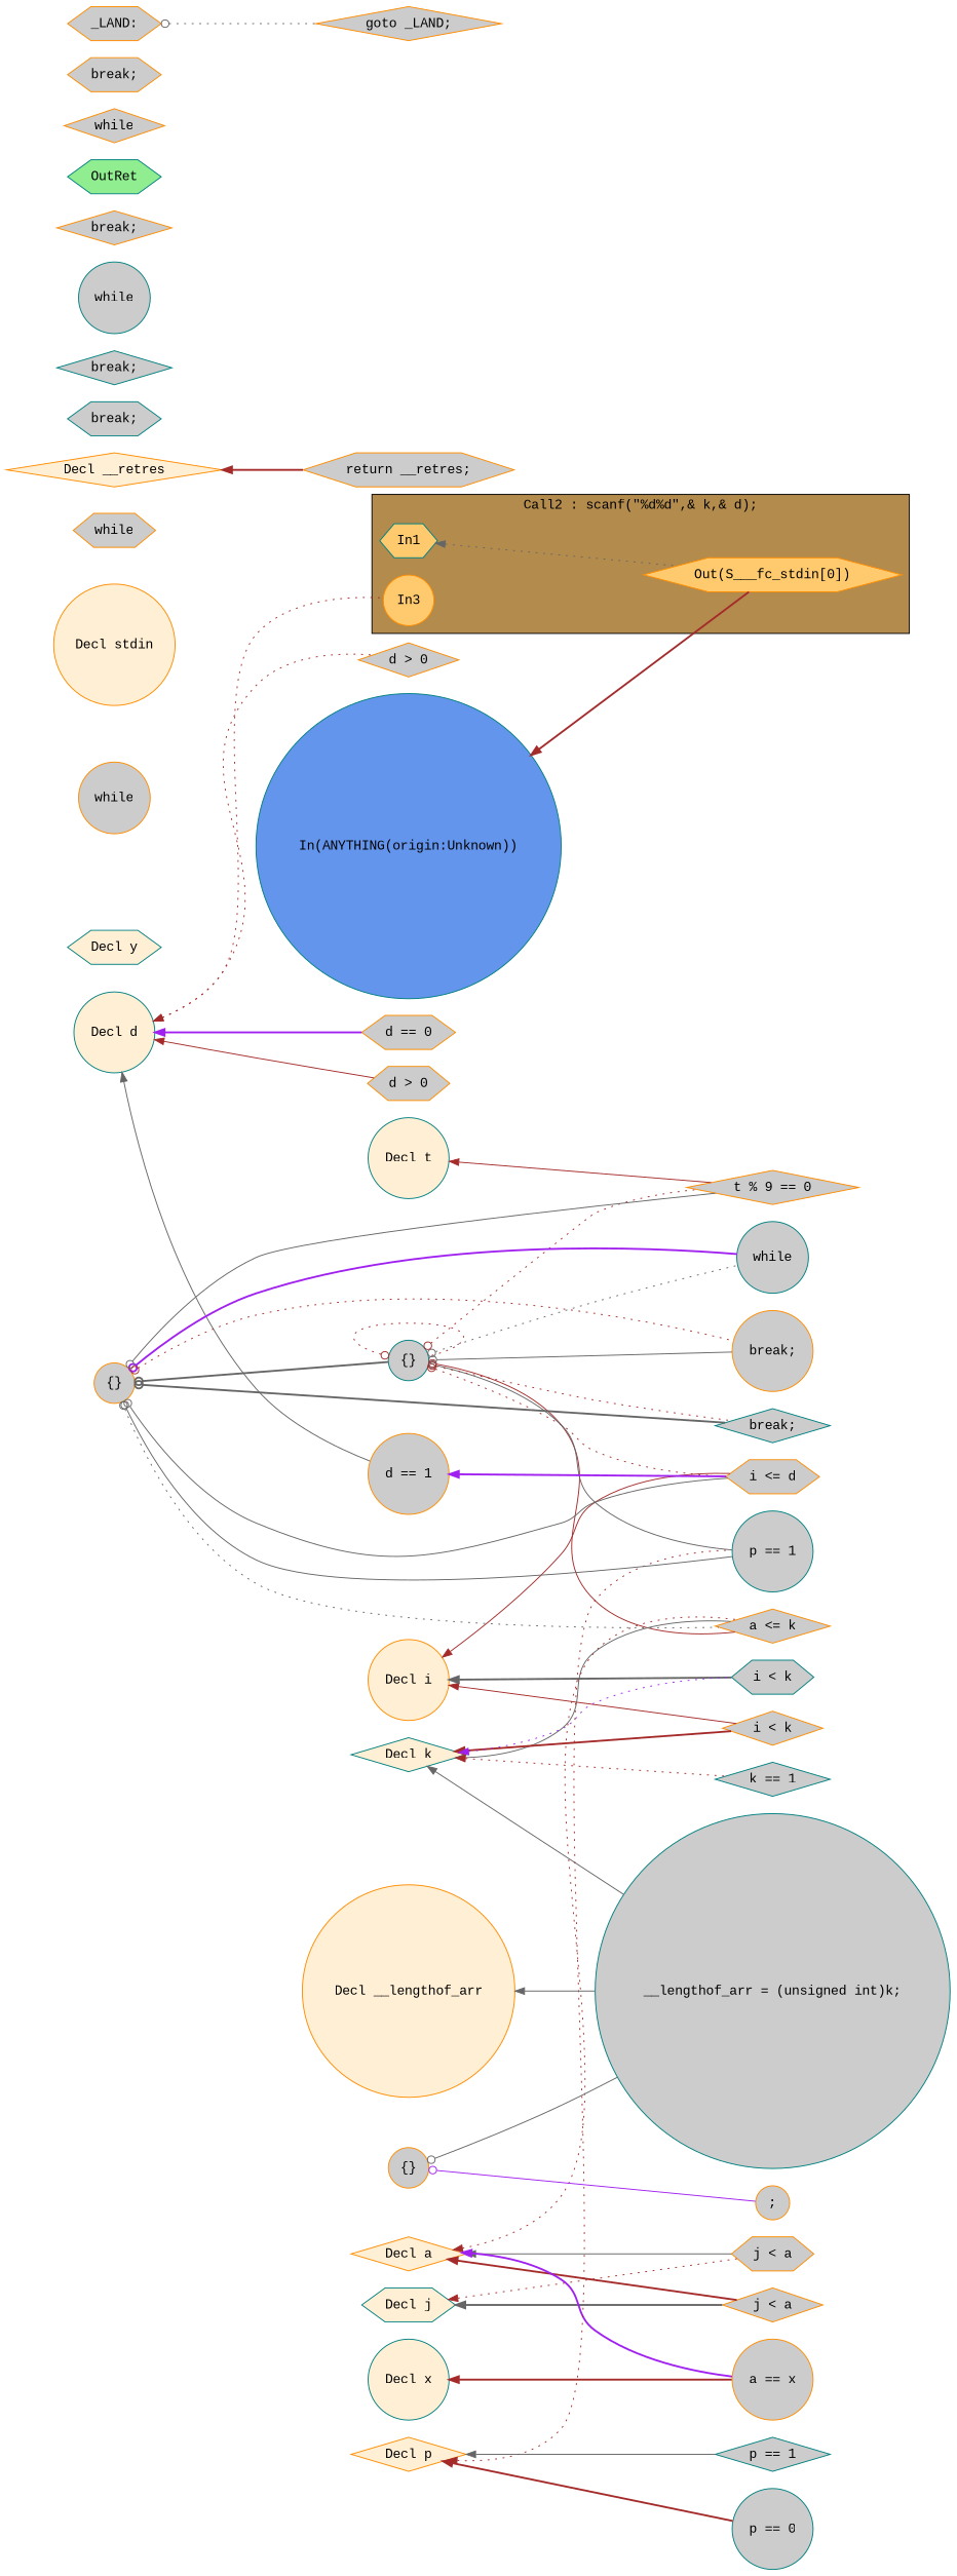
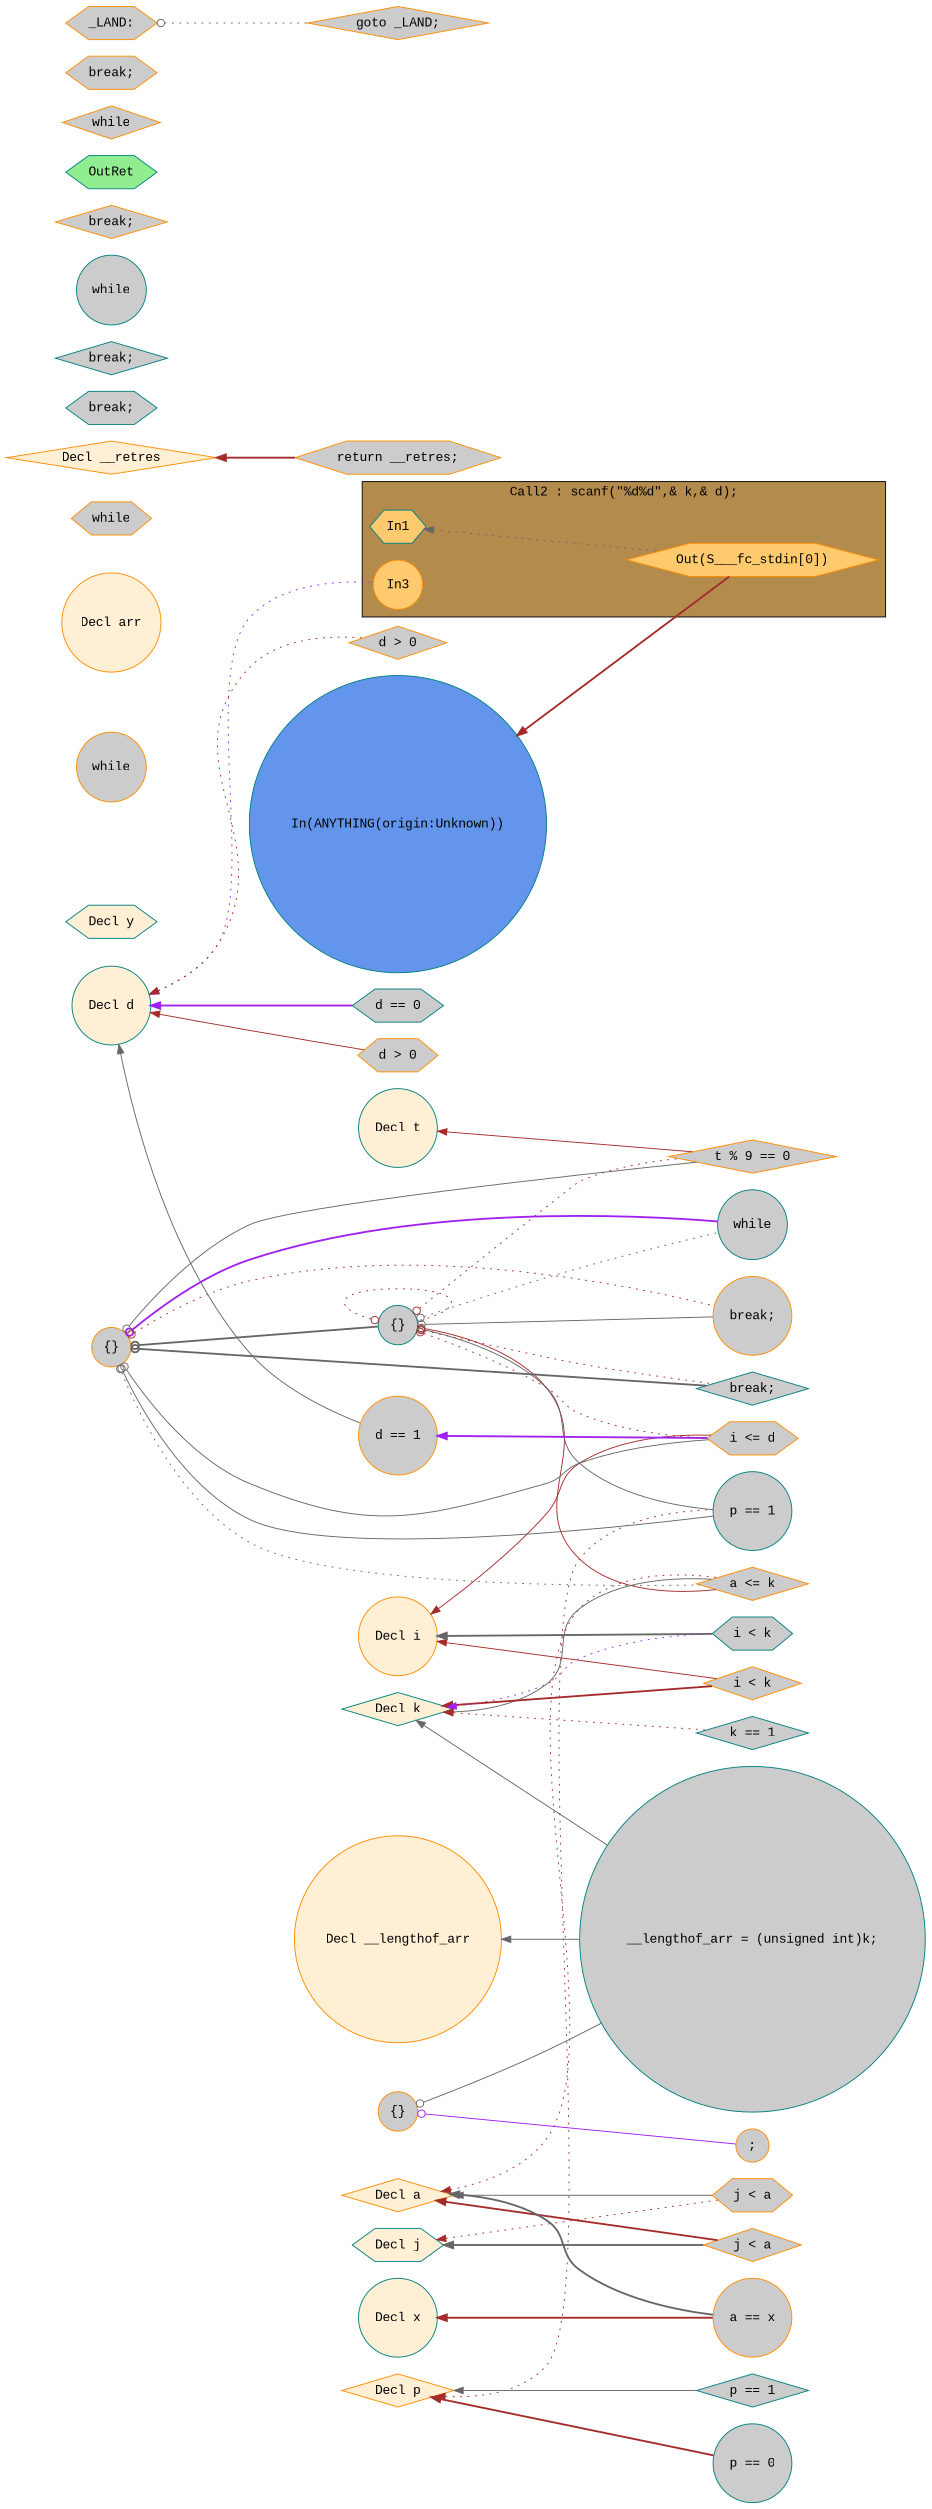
  digraph {
    fontname="Liberation Mono"
    rankdir=LR
    node [color=darkorange fillcolor="#CCCCCC" fontname="Liberation Mono" shape=circle style=filled]
    edge [color=brown dir=back fontname="Liberation Mono" style=solid]
    n1 [color=teal fillcolor="#FFCA6E" label=In1 shape=hexagon]
    n2 [fillcolor="#FFCA6E" label=In3]
    n3 [fillcolor="#FFCA6E" label="Out(S___fc_stdin[0])" shape=hexagon]
    n4 [color=teal label=while]
    n5 [label="i <= d" shape=hexagon]
    n6 [color=teal label="{}"]
    n7 [label="t % 9 == 0" shape=diamond]
    n8 [label="a <= k" shape=diamond]
    n9 [color=teal label="p == 1"]
    n10 [label="break;"]
    n11 [color=teal label="break;" shape=diamond]
    n12 [fillcolor="#FFEFD5" label="Decl i"]
    n13 [label="i < k" shape=diamond]
    n14 [color=teal label="i < k" shape=hexagon]
    n15 [color=teal fillcolor="#FFEFD5" label="Decl j" shape=hexagon]
    n16 [label="j < a" shape=diamond]
    n17 [label="j < a" shape=hexagon]
    n18 [color=teal fillcolor="#FFEFD5" label="Decl d"]
    n19 [label="d > 0" shape=hexagon]
    n20 [label="d > 0" shape=diamond]
    n21 [label="d == 1"]
-   n22 [label="d == 0" shape=hexagon]
+   n22 [color=teal label="d == 0" shape=hexagon]
    n23 [color=teal fillcolor="#FFEFD5" label="Decl k" shape=diamond]
    n24 [color=teal label="__lengthof_arr = (unsigned int)k;"]
    n25 [color=teal label="k == 1" shape=diamond]
    n26 [color=teal fillcolor="#FFEFD5" label="Decl t"]
    n27 [fillcolor="#FFEFD5" label="Decl a" shape=diamond]
    n28 [label="a == x"]
    n29 [color=teal label="p == 1" shape=diamond]
    n30 [fillcolor="#FFEFD5" label="Decl p" shape=diamond]
    n31 [color=teal label="p == 0"]
    n32 [color=teal fillcolor="#FFEFD5" label="Decl x"]
    n33 [color=teal fillcolor="#FFEFD5" label="Decl y" shape=hexagon]
    n34 [label=while]
-   n35 [fillcolor="#FFEFD5" label="Decl stdin"]
+   n35 [fillcolor="#FFEFD5" label="Decl arr"]
    n36 [fillcolor="#FFEFD5" label="Decl __lengthof_arr"]
    n37 [label=while shape=hexagon]
    n38 [fillcolor="#FFEFD5" label="Decl __retres" shape=diamond]
    n39 [label="return __retres;" shape=hexagon]
    n40 [color=teal label="break;" shape=hexagon]
    n41 [color=teal label="break;" shape=diamond]
    n42 [color=teal label=while]
    n43 [label="break;" shape=diamond]
    n44 [label="{}"]
    n45 [label=";"]
    n46 [color=teal fillcolor="#90EE90" label=OutRet shape=hexagon]
    n47 [label=while shape=diamond]
    n48 [color=teal fillcolor="#6495ED" label="In(ANYTHING(origin:Unknown))"]
    n49 [label="break;" shape=hexagon]
    n50 [label="goto _LAND;" shape=diamond]
    n51 [label="_LAND:" shape=hexagon]
    n52 [label="{}"]
    subgraph cluster_1 {
      fillcolor="#B38B4D"
      label="Call2 : scanf(\"%d%d\",& k,& d);"
      style=filled
      n1
      n2
      n3
    }
    n1 -> n3 [color=gray40 style=dotted]
    n6 -> n4 [arrowtail=odot color=gray40 style=dotted]
    n6 -> n5 [arrowtail=odot style=dotted]
    n6 -> n6 [arrowtail=odot style=dotted]
    n6 -> n7 [arrowtail=odot style=dotted]
    n6 -> n8 [arrowtail=odot]
    n6 -> n9 [arrowtail=odot color=gray40]
    n6 -> n10 [arrowtail=odot color=gray40]
    n6 -> n11 [arrowtail=odot style=dotted]
    n12 -> n5
    n12 -> n13
    n12 -> n14 [color=gray40 style=bold]
    n15 -> n16 [color=gray40 style=bold]
    n15 -> n17 [style=dotted]
-   n18 -> n2 [style=dotted]
+   n18 -> n2 [color=purple style=dotted]
    n18 -> n19
    n18 -> n20 [style=dotted]
    n18 -> n21 [color=gray40]
    n18 -> n22 [color=purple style=bold]
    n21 -> n5 [color=purple style=bold]
    n23 -> n8 [color=gray40]
    n23 -> n13 [style=bold]
    n23 -> n14 [color=purple style=dotted]
    n23 -> n24 [color=gray40]
    n23 -> n25 [style=dotted]
    n26 -> n7
    n27 -> n8 [style=dotted]
    n27 -> n16 [style=bold]
    n27 -> n17 [color=gray40]
-   n27 -> n28 [color=purple style=bold]
+   n27 -> n28 [color=gray40 style=bold]
    n30 -> n9 [style=dotted]
    n30 -> n29 [color=gray40]
    n30 -> n31 [style=bold]
    n32 -> n28 [style=bold]
    n36 -> n24 [color=gray40]
    n38 -> n39 [style=bold]
    n44 -> n24 [arrowtail=odot color=gray40]
    n44 -> n45 [arrowtail=odot color=purple]
    n48 -> n3 [style=bold]
    n51 -> n50 [arrowtail=odot color=gray40 style=dotted]
    n52 -> n4 [arrowtail=odot color=purple style=bold]
    n52 -> n5 [arrowtail=odot color=gray40]
    n52 -> n6 [arrowtail=odot color=gray40 style=bold]
    n52 -> n7 [arrowtail=odot color=gray40]
    n52 -> n8 [arrowtail=odot color=gray40 style=dotted]
    n52 -> n9 [arrowtail=odot color=gray40]
    n52 -> n10 [arrowtail=odot style=dotted]
    n52 -> n11 [arrowtail=odot color=gray40 style=bold]
  }
